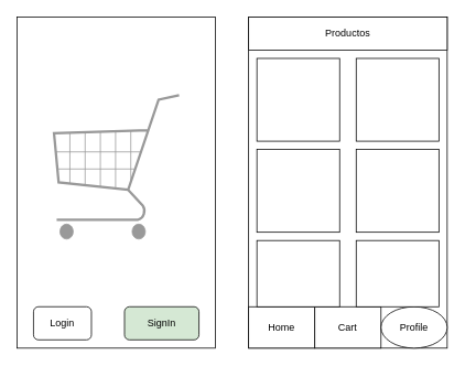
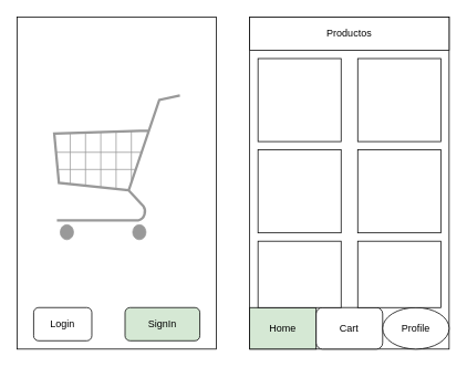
  <mxCell id="0" />
  <mxCell id="1" parent="0" />
  <mxCell id="2" value="" style="rounded=0;whiteSpace=wrap;html=1;" vertex="1" parent="1"><mxGeometry x="20" y="20" width="240" height="400" as="geometry" /></mxCell>
  <mxCell id="3" value="Login" style="rounded=1;whiteSpace=wrap;html=1;" vertex="1" parent="1"><mxGeometry x="40" y="370" width="70" height="40" as="geometry" /></mxCell>
  <mxCell id="4" value="SignIn" style="rounded=1;whiteSpace=wrap;html=1;fillColor=#d5e8d4;" vertex="1" parent="1"><mxGeometry x="150" y="370" width="90" height="40" as="geometry" /></mxCell>
  <mxCell id="5" value="" style="verticalLabelPosition=bottom;shadow=0;dashed=0;align=center;html=1;verticalAlign=top;strokeWidth=1;shape=mxgraph.mockup.misc.shoppingCart;strokeColor=#999999;" vertex="1" parent="1"><mxGeometry x="60" y="110" width="160" height="180" as="geometry" /></mxCell>
  <mxCell id="6" value="" style="rounded=0;whiteSpace=wrap;html=1;" vertex="1" parent="1"><mxGeometry x="300" y="20" width="240" height="400" as="geometry" /></mxCell>
  <mxCell id="7" value="Productos" style="rounded=0;whiteSpace=wrap;html=1;" vertex="1" parent="1"><mxGeometry x="300" y="20" width="240" height="40" as="geometry" /></mxCell>
- <mxCell id="8" value="Home" style="rounded=0;whiteSpace=wrap;html=1;" vertex="1" parent="1"><mxGeometry x="300" y="370" width="80" height="50" as="geometry" /></mxCell>
- <mxCell id="9" value="Cart" style="rounded=0;whiteSpace=wrap;html=1;" vertex="1" parent="1"><mxGeometry x="380" y="370" width="80" height="50" as="geometry" /></mxCell>
+ <mxCell id="8" value="Home" style="rounded=0;whiteSpace=wrap;html=1;fillColor=#d5e8d4;" vertex="1" parent="1"><mxGeometry x="300" y="370" width="80" height="50" as="geometry" /></mxCell>
+ <mxCell id="9" value="Cart" style="whiteSpace=wrap;html=1;rounded=1;" vertex="1" parent="1"><mxGeometry x="380" y="370" width="80" height="50" as="geometry" /></mxCell>
  <mxCell id="10" value="Profile" style="ellipse;whiteSpace=wrap;html=1;" vertex="1" parent="1"><mxGeometry x="460" y="370" width="80" height="50" as="geometry" /></mxCell>
  <mxCell id="11" value="" style="whiteSpace=wrap;html=1;aspect=fixed;" vertex="1" parent="1"><mxGeometry x="310" y="70" width="100" height="100" as="geometry" /></mxCell>
  <mxCell id="12" value="" style="whiteSpace=wrap;html=1;aspect=fixed;" vertex="1" parent="1"><mxGeometry x="430" y="70" width="100" height="100" as="geometry" /></mxCell>
  <mxCell id="13" value="" style="whiteSpace=wrap;html=1;aspect=fixed;" vertex="1" parent="1"><mxGeometry x="310" y="180" width="100" height="100" as="geometry" /></mxCell>
  <mxCell id="14" value="" style="whiteSpace=wrap;html=1;aspect=fixed;" vertex="1" parent="1"><mxGeometry x="430" y="180" width="100" height="100" as="geometry" /></mxCell>
  <mxCell id="15" value="" style="rounded=0;whiteSpace=wrap;html=1;" vertex="1" parent="1"><mxGeometry x="310" y="290" width="100" height="80" as="geometry" /></mxCell>
  <mxCell id="16" value="" style="rounded=0;whiteSpace=wrap;html=1;" vertex="1" parent="1"><mxGeometry x="430" y="290" width="100" height="80" as="geometry" /></mxCell>
